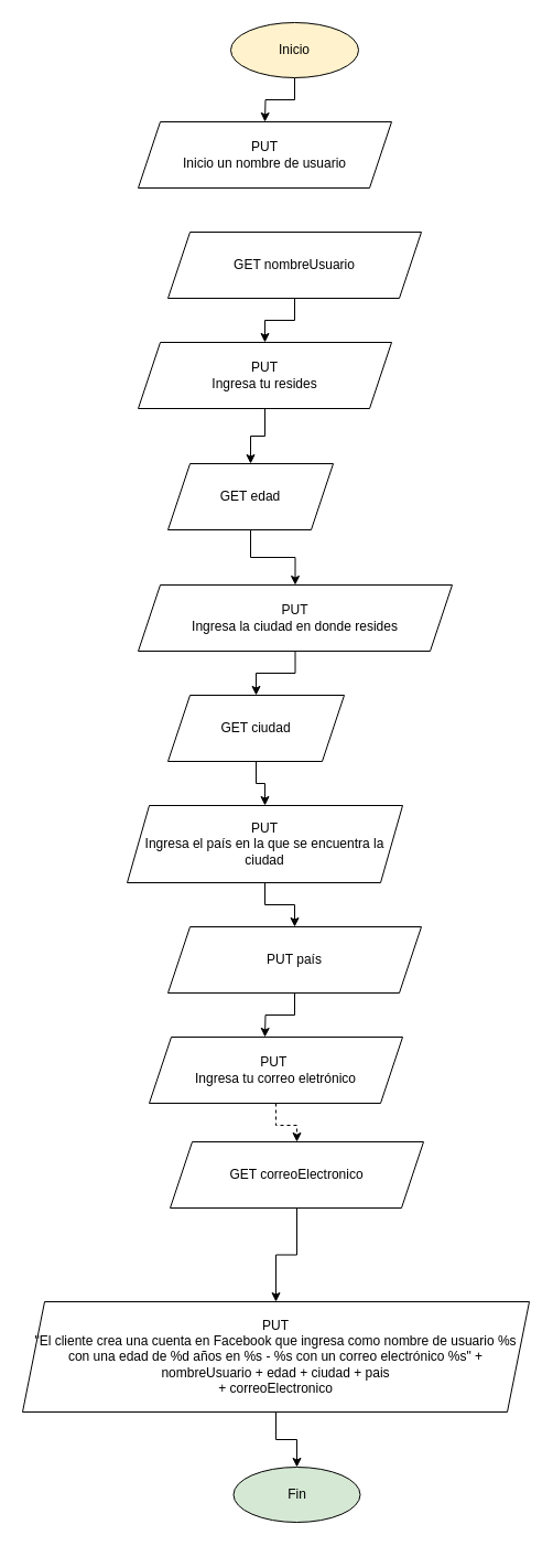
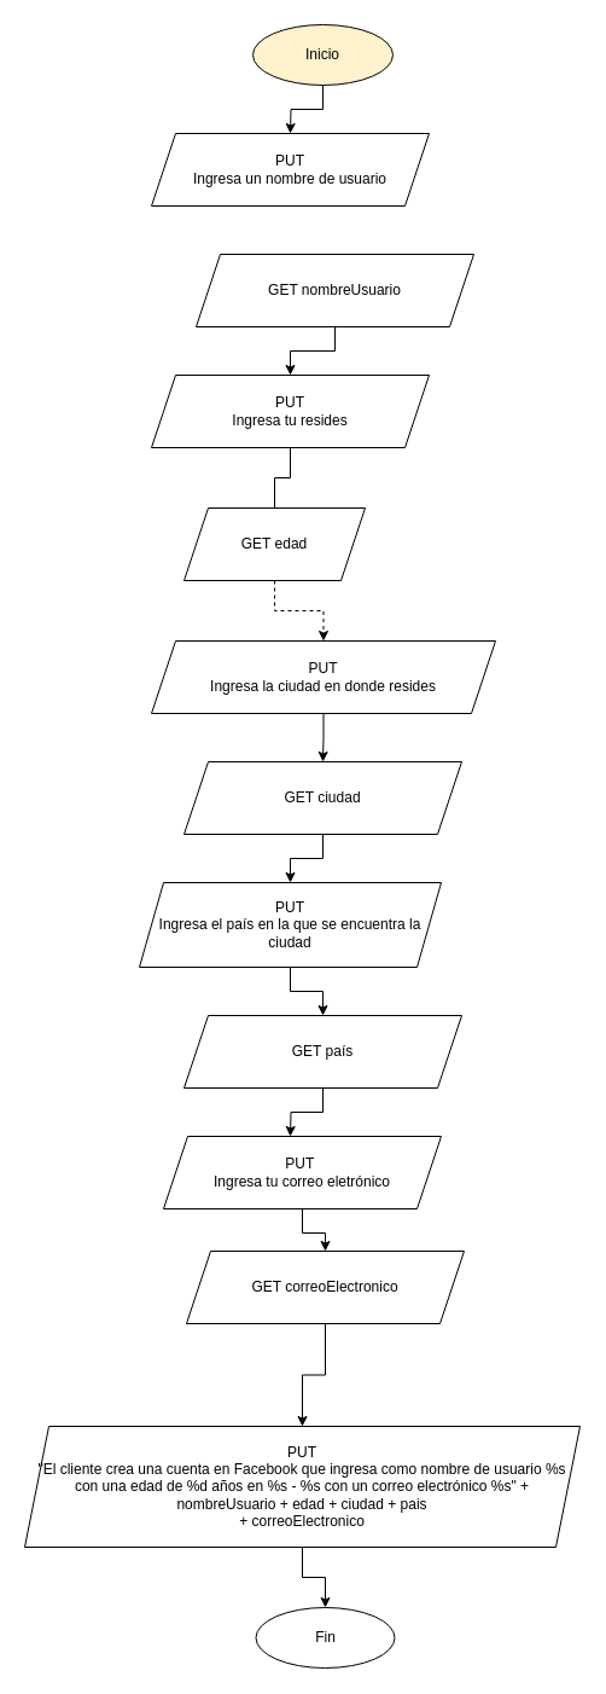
  <mxCell id="0" />
  <mxCell id="1" parent="0" />
  <mxCell id="2" value="" style="edgeStyle=orthogonalEdgeStyle;rounded=0;orthogonalLoop=1;jettySize=auto;html=1;" edge="1" parent="1" source="3"><mxGeometry relative="1" as="geometry"><mxPoint x="240" y="110" as="targetPoint" /></mxGeometry></mxCell>
  <mxCell id="3" value="Inicio" style="ellipse;whiteSpace=wrap;html=1;fillColor=#fff2cc;" vertex="1" parent="1"><mxGeometry x="209" y="20" width="116" height="50" as="geometry" /></mxCell>
- <mxCell id="4" value="PUT&lt;br&gt;Inicio un nombre de usuario" style="shape=parallelogram;perimeter=parallelogramPerimeter;whiteSpace=wrap;html=1;fixedSize=1;" vertex="1" parent="1"><mxGeometry x="125" y="110" width="230" height="60" as="geometry" /></mxCell>
+ <mxCell id="4" value="PUT&lt;br&gt;Ingresa un nombre de usuario" style="shape=parallelogram;perimeter=parallelogramPerimeter;whiteSpace=wrap;html=1;fixedSize=1;" vertex="1" parent="1"><mxGeometry x="125" y="110" width="230" height="60" as="geometry" /></mxCell>
  <mxCell id="5" value="" style="edgeStyle=orthogonalEdgeStyle;rounded=0;orthogonalLoop=1;jettySize=auto;html=1;" edge="1" parent="1" source="6" target="8"><mxGeometry relative="1" as="geometry" /></mxCell>
- <mxCell id="6" value="GET nombreUsuario" style="shape=parallelogram;perimeter=parallelogramPerimeter;whiteSpace=wrap;html=1;fixedSize=1;" vertex="1" parent="1"><mxGeometry x="152" y="210" width="230" height="60" as="geometry" /></mxCell>
- <mxCell id="7" value="" style="edgeStyle=orthogonalEdgeStyle;rounded=0;orthogonalLoop=1;jettySize=auto;html=1;" edge="1" parent="1" source="8" target="10"><mxGeometry relative="1" as="geometry" /></mxCell>
+ <mxCell id="6" value="GET nombreUsuario" style="shape=parallelogram;perimeter=parallelogramPerimeter;whiteSpace=wrap;html=1;fixedSize=1;" vertex="1" parent="1"><mxGeometry x="162" y="210" width="230" height="60" as="geometry" /></mxCell>
+ <mxCell id="7" value="" style="edgeStyle=orthogonalEdgeStyle;rounded=0;orthogonalLoop=1;jettySize=auto;html=1;endArrow=none;" edge="1" parent="1" source="8" target="10"><mxGeometry relative="1" as="geometry" /></mxCell>
  <mxCell id="8" value="PUT&lt;br&gt;Ingresa tu resides" style="shape=parallelogram;perimeter=parallelogramPerimeter;whiteSpace=wrap;html=1;fixedSize=1;" vertex="1" parent="1"><mxGeometry x="125" y="310" width="230" height="60" as="geometry" /></mxCell>
- <mxCell id="9" value="" style="edgeStyle=orthogonalEdgeStyle;rounded=0;orthogonalLoop=1;jettySize=auto;html=1;" edge="1" parent="1" source="10" target="12"><mxGeometry relative="1" as="geometry" /></mxCell>
+ <mxCell id="9" value="" style="edgeStyle=orthogonalEdgeStyle;rounded=0;orthogonalLoop=1;jettySize=auto;html=1;dashed=1;" edge="1" parent="1" source="10" target="12"><mxGeometry relative="1" as="geometry" /></mxCell>
  <mxCell id="10" value="GET edad" style="shape=parallelogram;perimeter=parallelogramPerimeter;whiteSpace=wrap;html=1;fixedSize=1;" vertex="1" parent="1"><mxGeometry x="152" y="420" width="150" height="60" as="geometry" /></mxCell>
  <mxCell id="11" value="" style="edgeStyle=orthogonalEdgeStyle;rounded=0;orthogonalLoop=1;jettySize=auto;html=1;" edge="1" parent="1" source="12" target="14"><mxGeometry relative="1" as="geometry" /></mxCell>
  <mxCell id="12" value="PUT&lt;br&gt;Ingresa la ciudad en donde resides" style="shape=parallelogram;perimeter=parallelogramPerimeter;whiteSpace=wrap;html=1;fixedSize=1;" vertex="1" parent="1"><mxGeometry x="125" y="530" width="285" height="60" as="geometry" /></mxCell>
  <mxCell id="13" value="" style="edgeStyle=orthogonalEdgeStyle;rounded=0;orthogonalLoop=1;jettySize=auto;html=1;" edge="1" parent="1" source="14" target="16"><mxGeometry relative="1" as="geometry" /></mxCell>
- <mxCell id="14" value="GET ciudad" style="shape=parallelogram;perimeter=parallelogramPerimeter;whiteSpace=wrap;html=1;fixedSize=1;" vertex="1" parent="1"><mxGeometry x="152" y="630" width="160" height="60" as="geometry" /></mxCell>
+ <mxCell id="14" value="GET ciudad" style="shape=parallelogram;perimeter=parallelogramPerimeter;whiteSpace=wrap;html=1;fixedSize=1;" vertex="1" parent="1"><mxGeometry x="152" y="630" width="230" height="60" as="geometry" /></mxCell>
  <mxCell id="15" value="" style="edgeStyle=orthogonalEdgeStyle;rounded=0;orthogonalLoop=1;jettySize=auto;html=1;" edge="1" parent="1" source="16" target="18"><mxGeometry relative="1" as="geometry" /></mxCell>
  <mxCell id="16" value="PUT&lt;br&gt;Ingresa el país en la que se encuentra la ciudad" style="shape=parallelogram;perimeter=parallelogramPerimeter;whiteSpace=wrap;html=1;fixedSize=1;" vertex="1" parent="1"><mxGeometry x="115" y="730" width="250" height="70" as="geometry" /></mxCell>
  <mxCell id="17" value="" style="edgeStyle=orthogonalEdgeStyle;rounded=0;orthogonalLoop=1;jettySize=auto;html=1;" edge="1" parent="1" source="18"><mxGeometry relative="1" as="geometry"><mxPoint x="240" y="940" as="targetPoint" /></mxGeometry></mxCell>
- <mxCell id="18" value="PUT país" style="shape=parallelogram;perimeter=parallelogramPerimeter;whiteSpace=wrap;html=1;fixedSize=1;" vertex="1" parent="1"><mxGeometry x="152" y="840" width="230" height="60" as="geometry" /></mxCell>
- <mxCell id="19" value="" style="edgeStyle=orthogonalEdgeStyle;rounded=0;orthogonalLoop=1;jettySize=auto;html=1;dashed=1;" edge="1" parent="1" source="20" target="22"><mxGeometry relative="1" as="geometry" /></mxCell>
+ <mxCell id="18" value="GET país" style="shape=parallelogram;perimeter=parallelogramPerimeter;whiteSpace=wrap;html=1;fixedSize=1;" vertex="1" parent="1"><mxGeometry x="152" y="840" width="230" height="60" as="geometry" /></mxCell>
+ <mxCell id="19" value="" style="edgeStyle=orthogonalEdgeStyle;rounded=0;orthogonalLoop=1;jettySize=auto;html=1;" edge="1" parent="1" source="20" target="22"><mxGeometry relative="1" as="geometry" /></mxCell>
  <mxCell id="20" value="PUT&amp;nbsp;&lt;br&gt;Ingresa tu correo eletrónico" style="shape=parallelogram;perimeter=parallelogramPerimeter;whiteSpace=wrap;html=1;fixedSize=1;" vertex="1" parent="1"><mxGeometry x="135" y="940" width="230" height="60" as="geometry" /></mxCell>
  <mxCell id="21" value="" style="edgeStyle=orthogonalEdgeStyle;rounded=0;orthogonalLoop=1;jettySize=auto;html=1;" edge="1" parent="1" source="22" target="24"><mxGeometry relative="1" as="geometry" /></mxCell>
  <mxCell id="22" value="GET correoElectronico" style="shape=parallelogram;perimeter=parallelogramPerimeter;whiteSpace=wrap;html=1;fixedSize=1;" vertex="1" parent="1"><mxGeometry x="154" y="1035" width="230" height="60" as="geometry" /></mxCell>
  <mxCell id="23" value="" style="edgeStyle=orthogonalEdgeStyle;rounded=0;orthogonalLoop=1;jettySize=auto;html=1;" edge="1" parent="1" source="24" target="25"><mxGeometry relative="1" as="geometry" /></mxCell>
  <mxCell id="24" value="PUT&lt;br&gt;&quot;El cliente crea una cuenta en Facebook que ingresa como nombre de usuario %s con una edad de %d años en %s - %s con un correo electrónico %s&quot; + nombreUsuario + edad + ciudad + pais&lt;br&gt;+ correoElectronico" style="shape=parallelogram;perimeter=parallelogramPerimeter;whiteSpace=wrap;html=1;fixedSize=1;" vertex="1" parent="1"><mxGeometry x="20" y="1180" width="460" height="100" as="geometry" /></mxCell>
- <mxCell id="25" value="Fin" style="ellipse;whiteSpace=wrap;html=1;fillColor=#d5e8d4;" vertex="1" parent="1"><mxGeometry x="211.5" y="1330" width="115" height="50" as="geometry" /></mxCell>
+ <mxCell id="25" value="Fin" style="ellipse;whiteSpace=wrap;html=1;" vertex="1" parent="1"><mxGeometry x="211.5" y="1330" width="115" height="50" as="geometry" /></mxCell>
